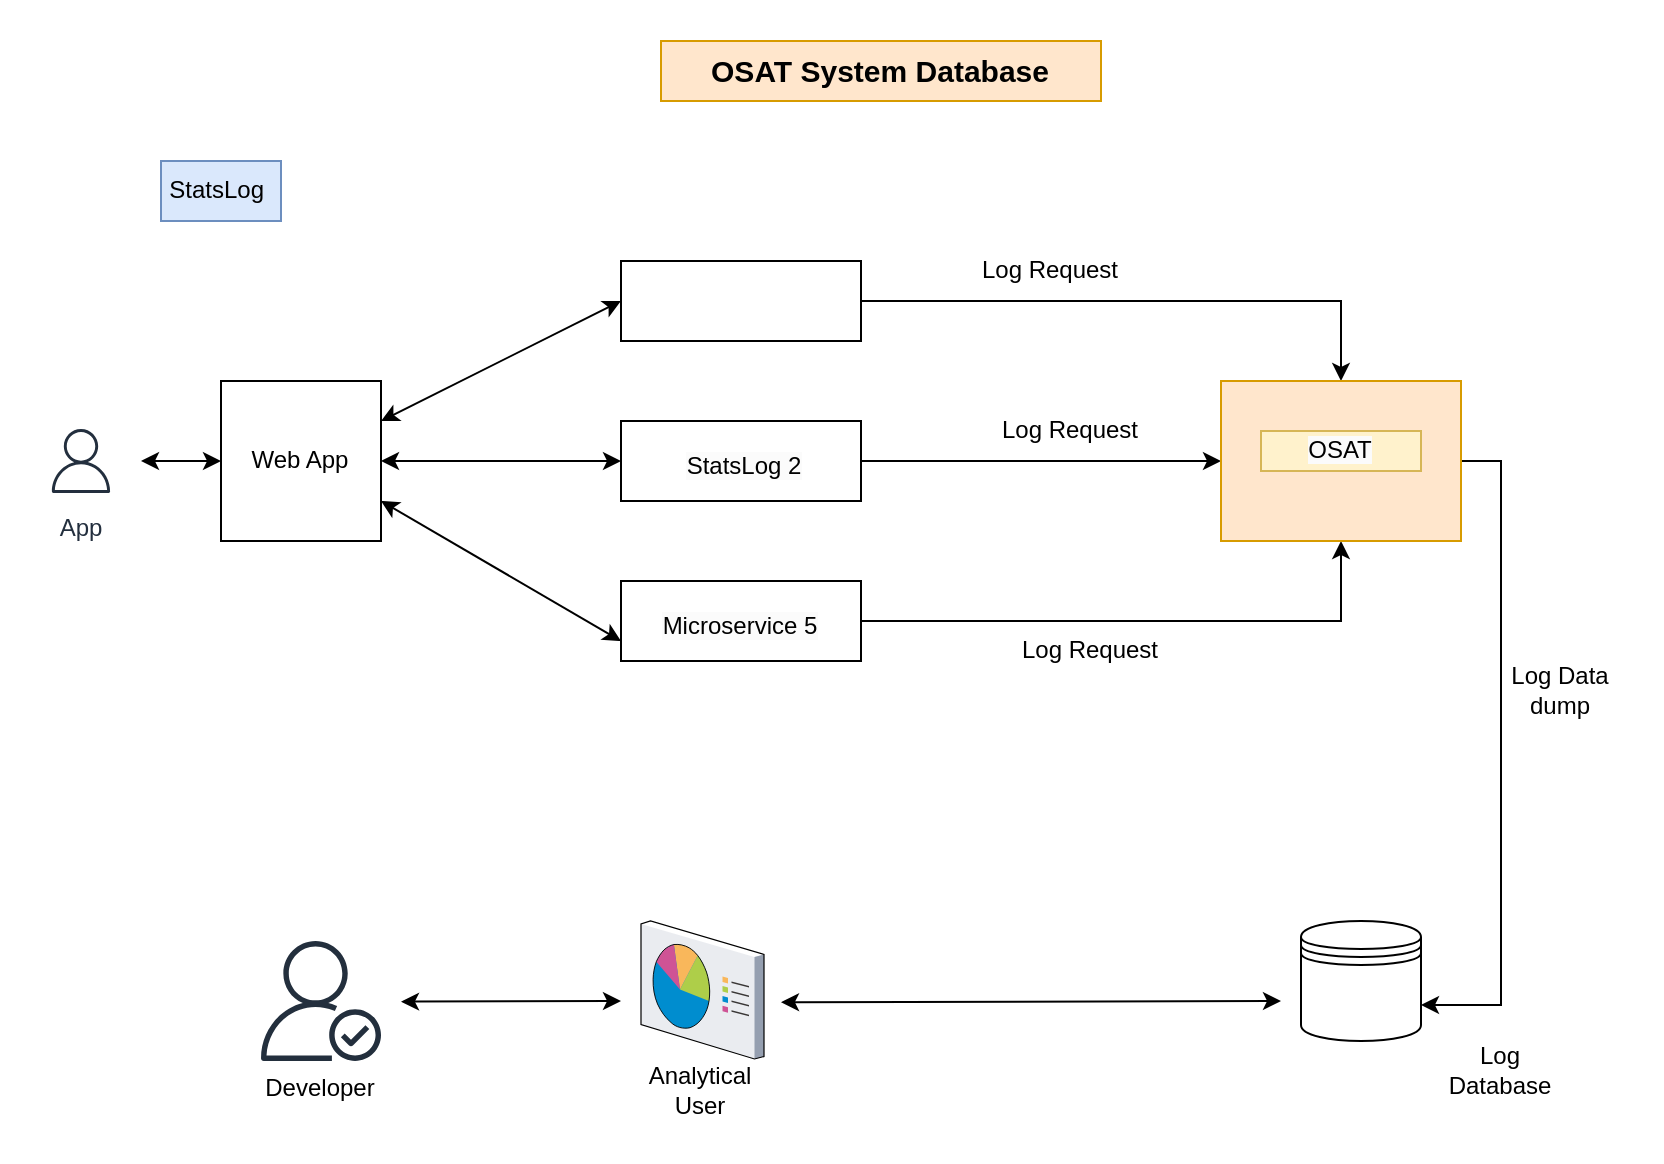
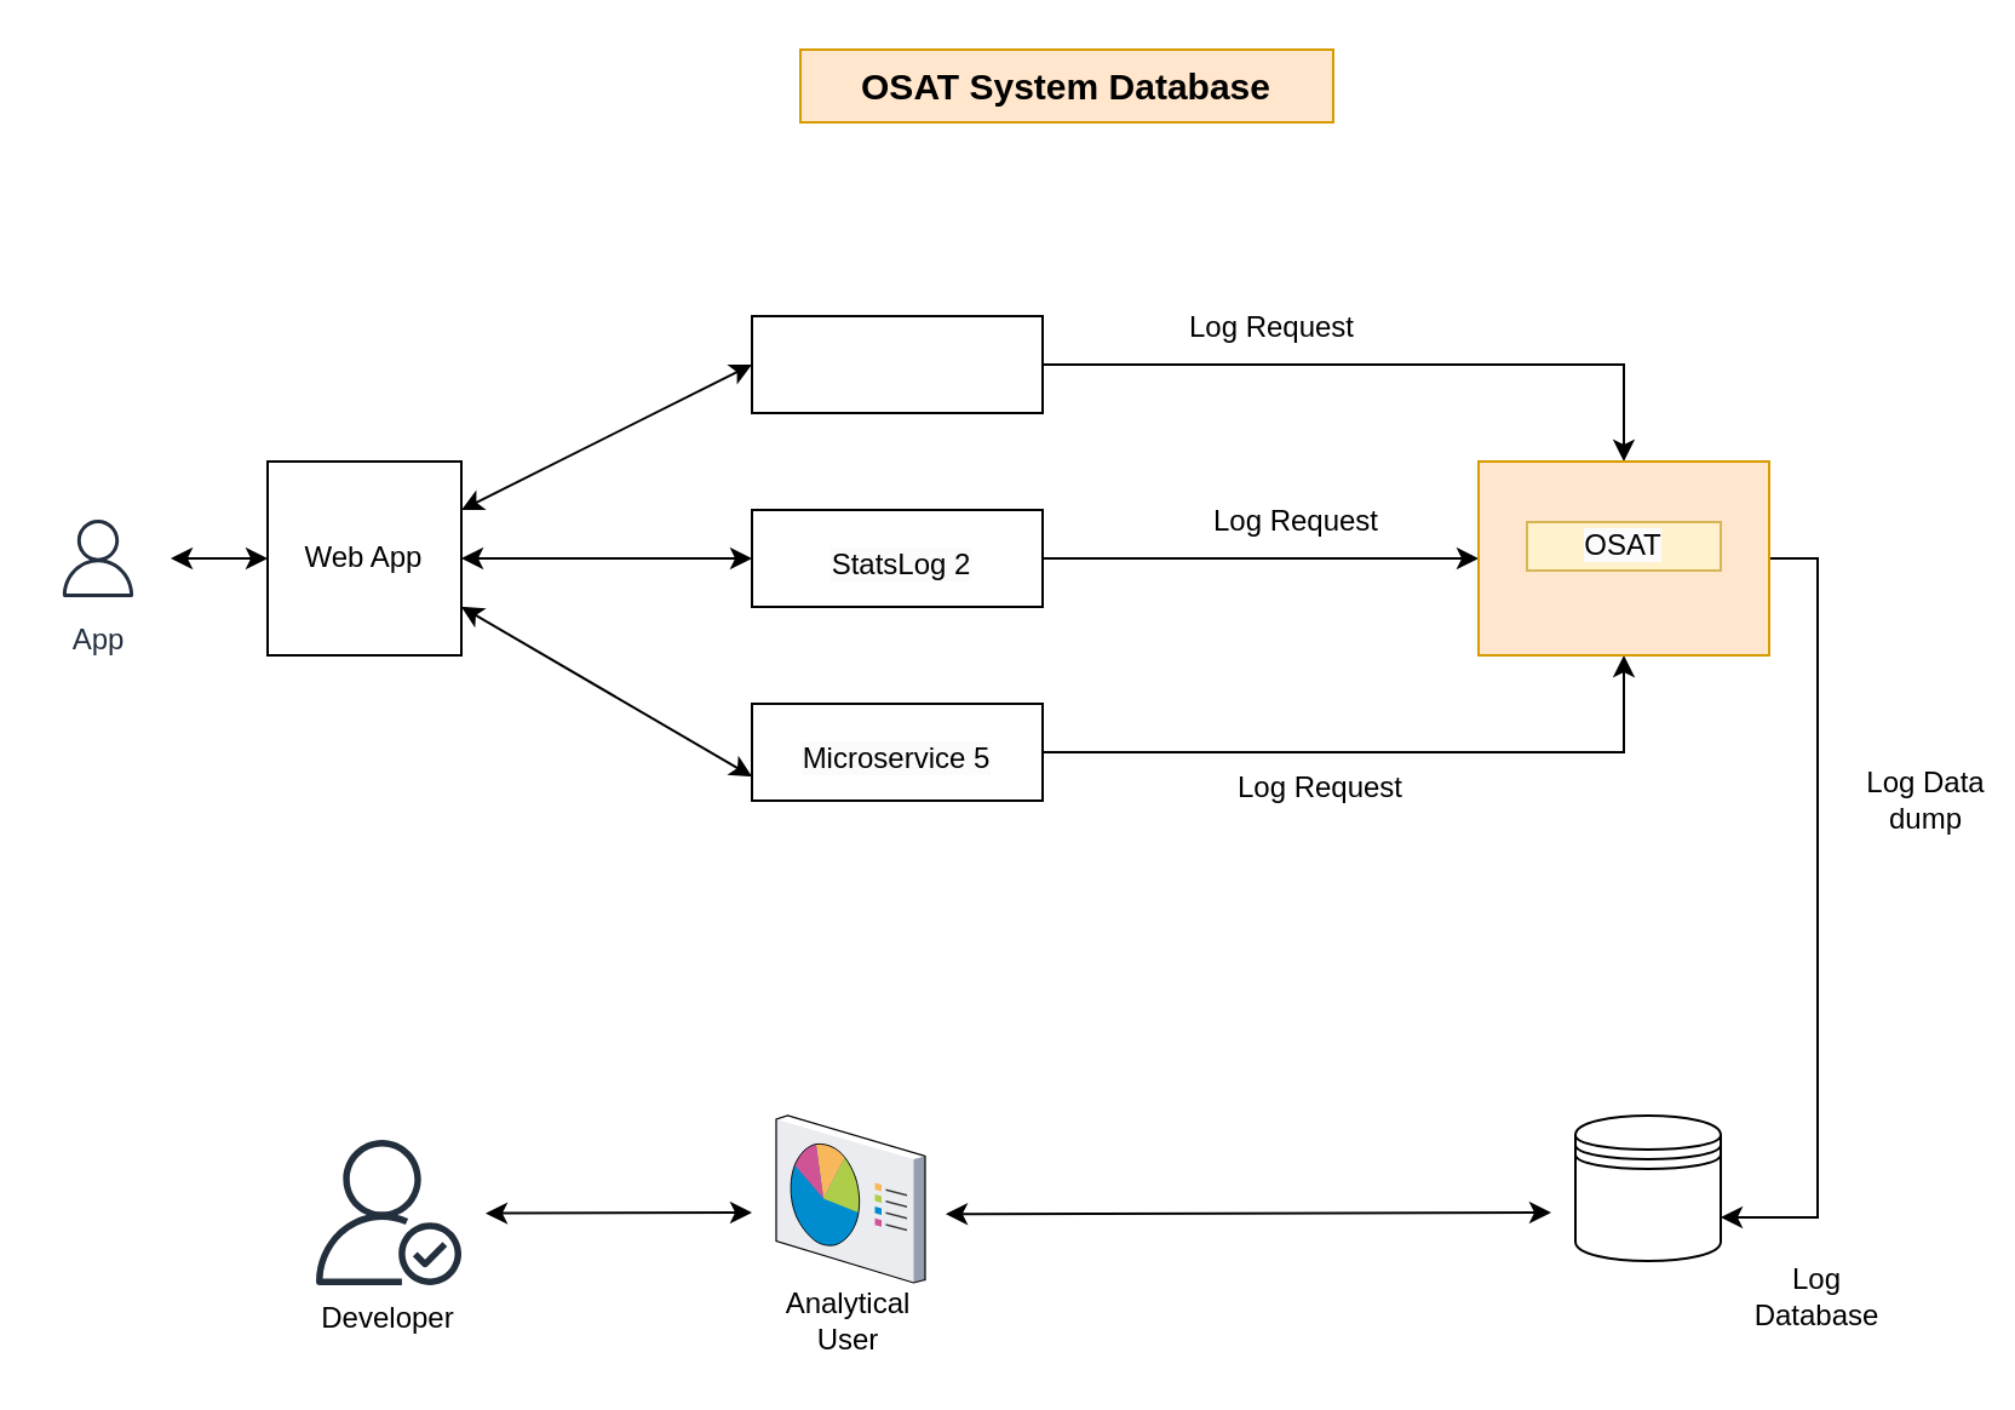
  <mxCell id="0" />
  <mxCell id="1" parent="0" />
  <mxCell id="2" value="" style="whiteSpace=wrap;html=1;aspect=fixed;" parent="1" vertex="1"><mxGeometry x="110" y="190" width="80" height="80" as="geometry" /></mxCell>
  <mxCell id="3" value="OSAT System&amp;nbsp;Database" style="text;html=1;align=center;verticalAlign=middle;whiteSpace=wrap;rounded=0;fontStyle=1;fillColor=#ffe6cc;strokeColor=#d79b00;fontSize=15;" parent="1" vertex="1"><mxGeometry x="330" y="20" width="220" height="30" as="geometry" /></mxCell>
  <mxCell id="4" value="Web App" style="text;html=1;align=center;verticalAlign=middle;whiteSpace=wrap;rounded=0;" parent="1" vertex="1"><mxGeometry x="120" y="215" width="60" height="30" as="geometry" /></mxCell>
  <mxCell id="5" style="edgeStyle=orthogonalEdgeStyle;rounded=0;orthogonalLoop=1;jettySize=auto;html=1;exitX=1;exitY=0.5;exitDx=0;exitDy=0;" parent="1" source="6" target="14" edge="1"><mxGeometry relative="1" as="geometry" /></mxCell>
  <mxCell id="6" value="" style="rounded=0;whiteSpace=wrap;html=1;" parent="1" vertex="1"><mxGeometry x="310" y="130" width="120" height="40" as="geometry" /></mxCell>
  <mxCell id="7" style="edgeStyle=orthogonalEdgeStyle;rounded=0;orthogonalLoop=1;jettySize=auto;html=1;exitX=1;exitY=0.5;exitDx=0;exitDy=0;entryX=0;entryY=0.5;entryDx=0;entryDy=0;" parent="1" source="8" target="14" edge="1"><mxGeometry relative="1" as="geometry" /></mxCell>
  <mxCell id="8" value="" style="rounded=0;whiteSpace=wrap;html=1;" parent="1" vertex="1"><mxGeometry x="310" y="210" width="120" height="40" as="geometry" /></mxCell>
  <mxCell id="9" value="&lt;br&gt;&lt;span style=&quot;color: rgb(0, 0, 0); font-family: Helvetica; font-size: 12px; font-style: normal; font-variant-ligatures: normal; font-variant-caps: normal; font-weight: 400; letter-spacing: normal; orphans: 2; text-align: center; text-indent: 0px; text-transform: none; widows: 2; word-spacing: 0px; -webkit-text-stroke-width: 0px; white-space: normal; background-color: rgb(251, 251, 251); text-decoration-thickness: initial; text-decoration-style: initial; text-decoration-color: initial; float: none; display: inline !important;&quot;&gt;StatsLog 2&lt;/span&gt;" style="text;html=1;align=center;verticalAlign=middle;whiteSpace=wrap;rounded=0;" parent="1" vertex="1"><mxGeometry x="327" y="210" width="90" height="30" as="geometry" /></mxCell>
  <mxCell id="10" style="edgeStyle=orthogonalEdgeStyle;rounded=0;orthogonalLoop=1;jettySize=auto;html=1;exitX=1;exitY=0.5;exitDx=0;exitDy=0;entryX=0.5;entryY=1;entryDx=0;entryDy=0;" parent="1" source="11" target="14" edge="1"><mxGeometry relative="1" as="geometry" /></mxCell>
  <mxCell id="11" value="" style="rounded=0;whiteSpace=wrap;html=1;" parent="1" vertex="1"><mxGeometry x="310" y="290" width="120" height="40" as="geometry" /></mxCell>
  <mxCell id="12" value="&lt;br&gt;&lt;span style=&quot;color: rgb(0, 0, 0); font-family: Helvetica; font-size: 12px; font-style: normal; font-variant-ligatures: normal; font-variant-caps: normal; font-weight: 400; letter-spacing: normal; orphans: 2; text-align: center; text-indent: 0px; text-transform: none; widows: 2; word-spacing: 0px; -webkit-text-stroke-width: 0px; white-space: normal; background-color: rgb(251, 251, 251); text-decoration-thickness: initial; text-decoration-style: initial; text-decoration-color: initial; float: none; display: inline !important;&quot;&gt;Microservice 5&lt;/span&gt;" style="text;html=1;align=center;verticalAlign=middle;whiteSpace=wrap;rounded=0;" parent="1" vertex="1"><mxGeometry x="325" y="290" width="90" height="30" as="geometry" /></mxCell>
  <mxCell id="13" style="edgeStyle=orthogonalEdgeStyle;rounded=0;orthogonalLoop=1;jettySize=auto;html=1;exitX=1;exitY=0.5;exitDx=0;exitDy=0;entryX=1;entryY=0.7;entryDx=0;entryDy=0;" parent="1" source="14" target="19" edge="1"><mxGeometry relative="1" as="geometry" /></mxCell>
  <mxCell id="14" value="" style="rounded=0;whiteSpace=wrap;html=1;fillColor=#ffe6cc;strokeColor=#d79b00;" parent="1" vertex="1"><mxGeometry x="610" y="190" width="120" height="80" as="geometry" /></mxCell>
  <mxCell id="15" value="&lt;span style=&quot;color: rgb(0, 0, 0); font-family: Helvetica; font-size: 12px; font-style: normal; font-variant-ligatures: normal; font-variant-caps: normal; font-weight: 400; letter-spacing: normal; orphans: 2; text-align: center; text-indent: 0px; text-transform: none; widows: 2; word-spacing: 0px; -webkit-text-stroke-width: 0px; white-space: normal; background-color: rgb(251, 251, 251); text-decoration-thickness: initial; text-decoration-style: initial; text-decoration-color: initial; float: none; display: inline !important;&quot;&gt;OSAT&lt;/span&gt;" style="text;html=1;align=center;verticalAlign=middle;whiteSpace=wrap;rounded=0;strokeWidth=1;fillColor=#fff2cc;strokeColor=#d6b656;" parent="1" vertex="1"><mxGeometry x="630" y="215" width="80" height="20" as="geometry" /></mxCell>
  <mxCell id="16" value="Log Request" style="text;html=1;align=center;verticalAlign=middle;whiteSpace=wrap;rounded=0;" parent="1" vertex="1"><mxGeometry x="480" y="120" width="90" height="30" as="geometry" /></mxCell>
  <mxCell id="17" value="Log Request" style="text;html=1;align=center;verticalAlign=middle;whiteSpace=wrap;rounded=0;" parent="1" vertex="1"><mxGeometry x="490" y="200" width="90" height="30" as="geometry" /></mxCell>
  <mxCell id="18" value="Log Request" style="text;html=1;align=center;verticalAlign=middle;whiteSpace=wrap;rounded=0;" parent="1" vertex="1"><mxGeometry x="500" y="310" width="90" height="30" as="geometry" /></mxCell>
  <mxCell id="19" value="" style="shape=datastore;whiteSpace=wrap;html=1;" parent="1" vertex="1"><mxGeometry x="650" y="460" width="60" height="60" as="geometry" /></mxCell>
  <mxCell id="20" value="Log Database" style="text;html=1;align=center;verticalAlign=middle;whiteSpace=wrap;rounded=0;" parent="1" vertex="1"><mxGeometry x="720" y="520" width="60" height="30" as="geometry" /></mxCell>
- <mxCell id="21" value="Log Data dump" style="text;html=1;align=center;verticalAlign=middle;whiteSpace=wrap;rounded=0;" parent="1" vertex="1"><mxGeometry x="750" y="330" width="60" height="30" as="geometry" /></mxCell>
- <mxCell id="22" value="StatsLog&amp;nbsp;" style="text;html=1;align=center;verticalAlign=middle;whiteSpace=wrap;rounded=0;fillColor=#dae8fc;strokeColor=#6c8ebf;" parent="1" vertex="1"><mxGeometry x="80" y="80" width="60" height="30" as="geometry" /></mxCell>
+ <mxCell id="21" value="Log Data dump" style="text;html=1;align=center;verticalAlign=middle;whiteSpace=wrap;rounded=0;" parent="1" vertex="1"><mxGeometry x="765" y="315" width="60" height="30" as="geometry" /></mxCell>
  <mxCell id="23" value="" style="verticalLabelPosition=bottom;sketch=0;aspect=fixed;html=1;verticalAlign=top;strokeColor=none;align=center;outlineConnect=0;shape=mxgraph.citrix.reporting;" parent="1" vertex="1"><mxGeometry x="320" y="460" width="61.5" height="69" as="geometry" /></mxCell>
  <mxCell id="24" value="App" style="sketch=0;outlineConnect=0;fontColor=#232F3E;gradientColor=none;strokeColor=#232F3E;fillColor=#ffffff;dashed=0;verticalLabelPosition=bottom;verticalAlign=top;align=center;html=1;fontSize=12;fontStyle=0;aspect=fixed;shape=mxgraph.aws4.resourceIcon;resIcon=mxgraph.aws4.user;" parent="1" vertex="1"><mxGeometry x="20" y="210" width="40" height="40" as="geometry" /></mxCell>
  <mxCell id="25" value="" style="endArrow=classic;startArrow=classic;html=1;rounded=0;" parent="1" edge="1"><mxGeometry width="50" height="50" relative="1" as="geometry"><mxPoint x="200" y="500.33" as="sourcePoint" /><mxPoint x="310" y="500" as="targetPoint" /></mxGeometry></mxCell>
  <mxCell id="26" value="" style="endArrow=classic;startArrow=classic;html=1;rounded=0;" parent="1" edge="1"><mxGeometry width="50" height="50" relative="1" as="geometry"><mxPoint x="390" y="500.6" as="sourcePoint" /><mxPoint x="640" y="500" as="targetPoint" /></mxGeometry></mxCell>
  <mxCell id="27" value="" style="sketch=0;outlineConnect=0;fontColor=#232F3E;gradientColor=none;fillColor=#232F3D;strokeColor=none;dashed=0;verticalLabelPosition=bottom;verticalAlign=top;align=center;html=1;fontSize=12;fontStyle=0;aspect=fixed;pointerEvents=1;shape=mxgraph.aws4.authenticated_user;" vertex="1" parent="1"><mxGeometry x="130" y="470" width="60" height="60" as="geometry" /></mxCell>
  <mxCell id="28" value="Developer" style="text;html=1;align=center;verticalAlign=middle;whiteSpace=wrap;rounded=0;" vertex="1" parent="1"><mxGeometry x="130" y="529" width="60" height="30" as="geometry" /></mxCell>
  <mxCell id="29" value="Analytical User" style="text;html=1;align=center;verticalAlign=middle;whiteSpace=wrap;rounded=0;" vertex="1" parent="1"><mxGeometry x="320" y="530" width="60" height="30" as="geometry" /></mxCell>
  <mxCell id="30" value="" style="endArrow=classic;startArrow=classic;html=1;rounded=0;entryX=0;entryY=0.5;entryDx=0;entryDy=0;" edge="1" parent="1" target="2"><mxGeometry width="50" height="50" relative="1" as="geometry"><mxPoint x="70" y="230" as="sourcePoint" /><mxPoint x="340" y="320" as="targetPoint" /><Array as="points"><mxPoint x="80" y="230" /></Array></mxGeometry></mxCell>
  <mxCell id="31" value="" style="endArrow=classic;startArrow=classic;html=1;rounded=0;entryX=0;entryY=0.5;entryDx=0;entryDy=0;" edge="1" parent="1" target="6"><mxGeometry width="50" height="50" relative="1" as="geometry"><mxPoint x="190" y="210" as="sourcePoint" /><mxPoint x="240" y="160" as="targetPoint" /><Array as="points" /></mxGeometry></mxCell>
  <mxCell id="32" value="" style="endArrow=classic;startArrow=classic;html=1;rounded=0;entryX=0;entryY=0.75;entryDx=0;entryDy=0;" edge="1" parent="1" target="11"><mxGeometry width="50" height="50" relative="1" as="geometry"><mxPoint x="190" y="250" as="sourcePoint" /><mxPoint x="310" y="190" as="targetPoint" /><Array as="points" /></mxGeometry></mxCell>
  <mxCell id="33" value="" style="endArrow=classic;startArrow=classic;html=1;rounded=0;entryX=0;entryY=0.5;entryDx=0;entryDy=0;exitX=1;exitY=0.5;exitDx=0;exitDy=0;" edge="1" parent="1" source="2" target="8"><mxGeometry width="50" height="50" relative="1" as="geometry"><mxPoint x="210" y="230" as="sourcePoint" /><mxPoint x="330" y="170" as="targetPoint" /><Array as="points" /></mxGeometry></mxCell>
